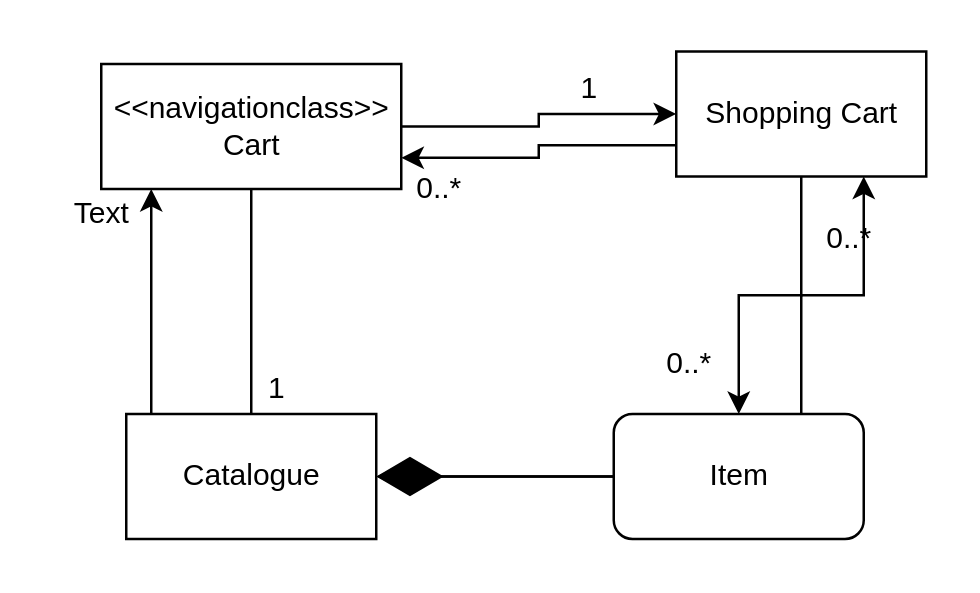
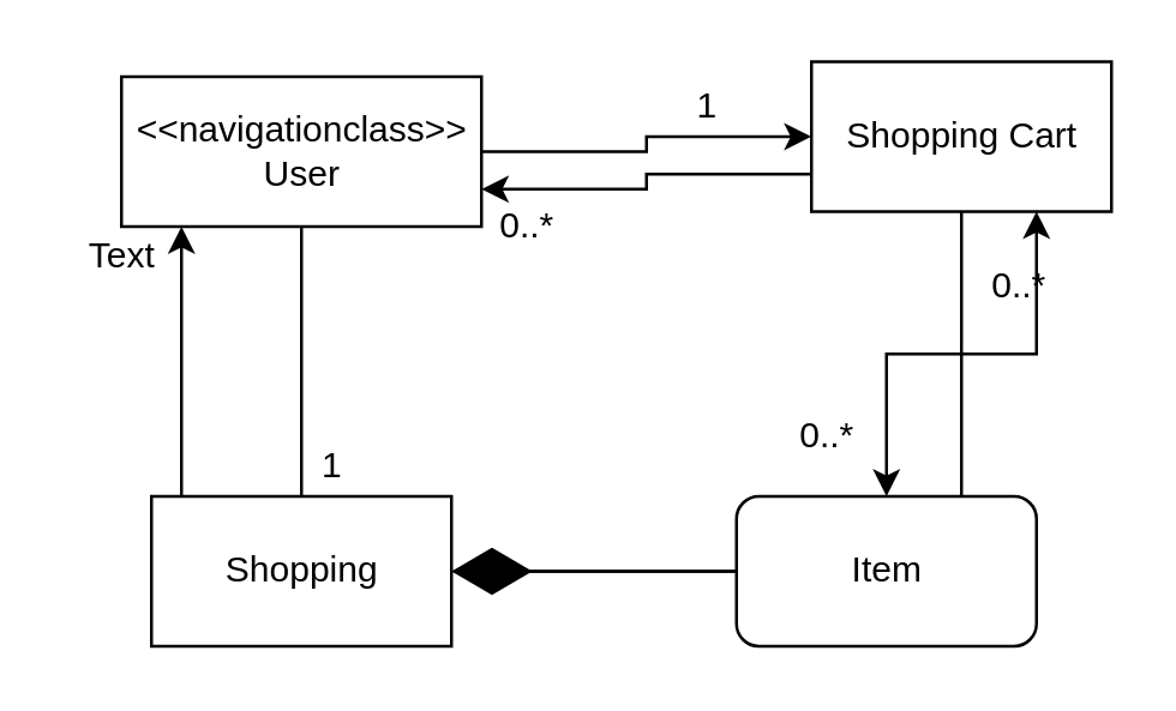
  <mxCell id="0" />
  <mxCell id="1" parent="0" />
- <mxCell id="2" value="Catalogue" style="html=1;dashed=0;whitespace=wrap;" vertex="1" parent="1"><mxGeometry x="50" y="165" width="100" height="50" as="geometry" /></mxCell>
+ <mxCell id="2" value="Shopping" style="html=1;dashed=0;whitespace=wrap;" vertex="1" parent="1"><mxGeometry x="50" y="165" width="100" height="50" as="geometry" /></mxCell>
  <mxCell id="3" value="" style="edgeStyle=orthogonalEdgeStyle;rounded=0;orthogonalLoop=1;jettySize=auto;html=1;" edge="1" parent="1" source="4" target="2"><mxGeometry relative="1" as="geometry" /></mxCell>
  <mxCell id="4" value="Item" style="html=1;dashed=0;whitespace=wrap;rounded=1;" vertex="1" parent="1"><mxGeometry x="245" y="165" width="100" height="50" as="geometry" /></mxCell>
  <mxCell id="5" value="" style="endArrow=diamondThin;endFill=1;endSize=24;html=1;entryX=1;entryY=0.5;entryDx=0;entryDy=0;exitX=0;exitY=0.5;exitDx=0;exitDy=0;" edge="1" parent="1" source="4" target="2"><mxGeometry width="160" relative="1" as="geometry"><mxPoint x="120" y="125" as="sourcePoint" /><mxPoint x="280" y="125" as="targetPoint" /></mxGeometry></mxCell>
  <mxCell id="6" style="edgeStyle=orthogonalEdgeStyle;rounded=0;orthogonalLoop=1;jettySize=auto;html=1;entryX=0;entryY=0.5;entryDx=0;entryDy=0;" edge="1" parent="1" source="8" target="10"><mxGeometry relative="1" as="geometry" /></mxCell>
  <mxCell id="7" style="edgeStyle=orthogonalEdgeStyle;rounded=0;orthogonalLoop=1;jettySize=auto;html=1;endArrow=none;" edge="1" parent="1" source="8" target="2"><mxGeometry relative="1" as="geometry" /></mxCell>
- <mxCell id="8" value="&amp;lt;&amp;lt;navigationclass&amp;gt;&amp;gt;&lt;br&gt;Cart" style="html=1;dashed=0;whitespace=wrap;" vertex="1" parent="1"><mxGeometry x="40" y="25" width="120" height="50" as="geometry" /></mxCell>
+ <mxCell id="8" value="&amp;lt;&amp;lt;navigationclass&amp;gt;&amp;gt;&lt;br&gt;User" style="html=1;dashed=0;whitespace=wrap;" vertex="1" parent="1"><mxGeometry x="40" y="25" width="120" height="50" as="geometry" /></mxCell>
  <mxCell id="9" style="edgeStyle=orthogonalEdgeStyle;rounded=0;orthogonalLoop=1;jettySize=auto;html=1;entryX=0.5;entryY=0;entryDx=0;entryDy=0;" edge="1" parent="1" source="10" target="4"><mxGeometry relative="1" as="geometry" /></mxCell>
  <mxCell id="10" value="Shopping Cart" style="html=1;dashed=0;whitespace=wrap;" vertex="1" parent="1"><mxGeometry x="270" y="20" width="100" height="50" as="geometry" /></mxCell>
  <mxCell id="11" value="1" style="text;html=1;align=center;verticalAlign=middle;resizable=0;points=[];autosize=1;" vertex="1" parent="1"><mxGeometry x="225" y="25" width="20" height="20" as="geometry" /></mxCell>
  <mxCell id="12" value="0..*" style="text;html=1;align=center;verticalAlign=middle;resizable=0;points=[];autosize=1;" vertex="1" parent="1"><mxGeometry x="160" y="65" width="30" height="20" as="geometry" /></mxCell>
  <mxCell id="13" value="0..*" style="text;html=1;align=center;verticalAlign=middle;resizable=0;points=[];autosize=1;" vertex="1" parent="1"><mxGeometry x="260" y="135" width="30" height="20" as="geometry" /></mxCell>
  <mxCell id="14" value="0..*" style="text;html=1;align=center;verticalAlign=middle;resizable=0;points=[];autosize=1;" vertex="1" parent="1"><mxGeometry x="324" y="85" width="30" height="20" as="geometry" /></mxCell>
  <mxCell id="15" style="edgeStyle=orthogonalEdgeStyle;rounded=0;orthogonalLoop=1;jettySize=auto;html=1;entryX=1;entryY=0.75;entryDx=0;entryDy=0;exitX=0;exitY=0.75;exitDx=0;exitDy=0;" edge="1" parent="1" source="10" target="8"><mxGeometry relative="1" as="geometry"><mxPoint x="180" y="63" as="sourcePoint" /><mxPoint x="255" y="60" as="targetPoint" /></mxGeometry></mxCell>
  <mxCell id="16" style="edgeStyle=orthogonalEdgeStyle;rounded=0;orthogonalLoop=1;jettySize=auto;html=1;entryX=0.75;entryY=1;entryDx=0;entryDy=0;exitX=0.75;exitY=0;exitDx=0;exitDy=0;" edge="1" parent="1" source="4" target="10"><mxGeometry relative="1" as="geometry"><mxPoint x="305" y="85" as="sourcePoint" /><mxPoint x="305" y="175" as="targetPoint" /></mxGeometry></mxCell>
  <mxCell id="17" value="1" style="text;html=1;align=center;verticalAlign=middle;resizable=0;points=[];autosize=1;" vertex="1" parent="1"><mxGeometry x="100" y="145" width="20" height="20" as="geometry" /></mxCell>
  <mxCell id="18" style="edgeStyle=orthogonalEdgeStyle;rounded=0;orthogonalLoop=1;jettySize=auto;html=1;entryX=0.75;entryY=1;entryDx=0;entryDy=0;exitX=0.75;exitY=0;exitDx=0;exitDy=0;" edge="1" parent="1"><mxGeometry relative="1" as="geometry"><mxPoint x="60" y="165" as="sourcePoint" /><mxPoint x="60" y="75" as="targetPoint" /></mxGeometry></mxCell>
  <mxCell id="19" value="Text" style="text;html=1;align=center;verticalAlign=middle;resizable=0;points=[];autosize=1;" vertex="1" parent="1"><mxGeometry x="20" y="75" width="40" height="20" as="geometry" /></mxCell>
